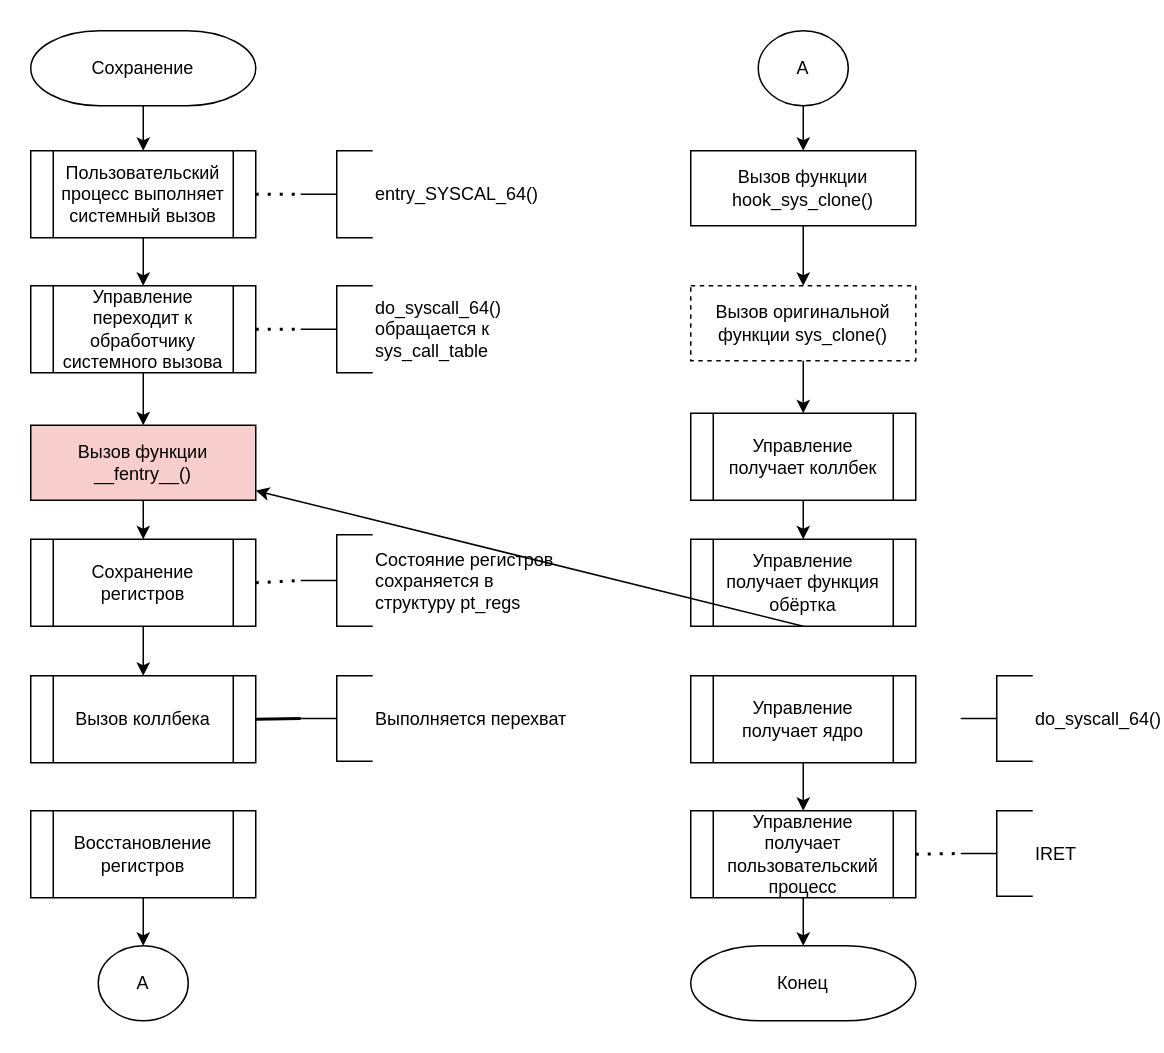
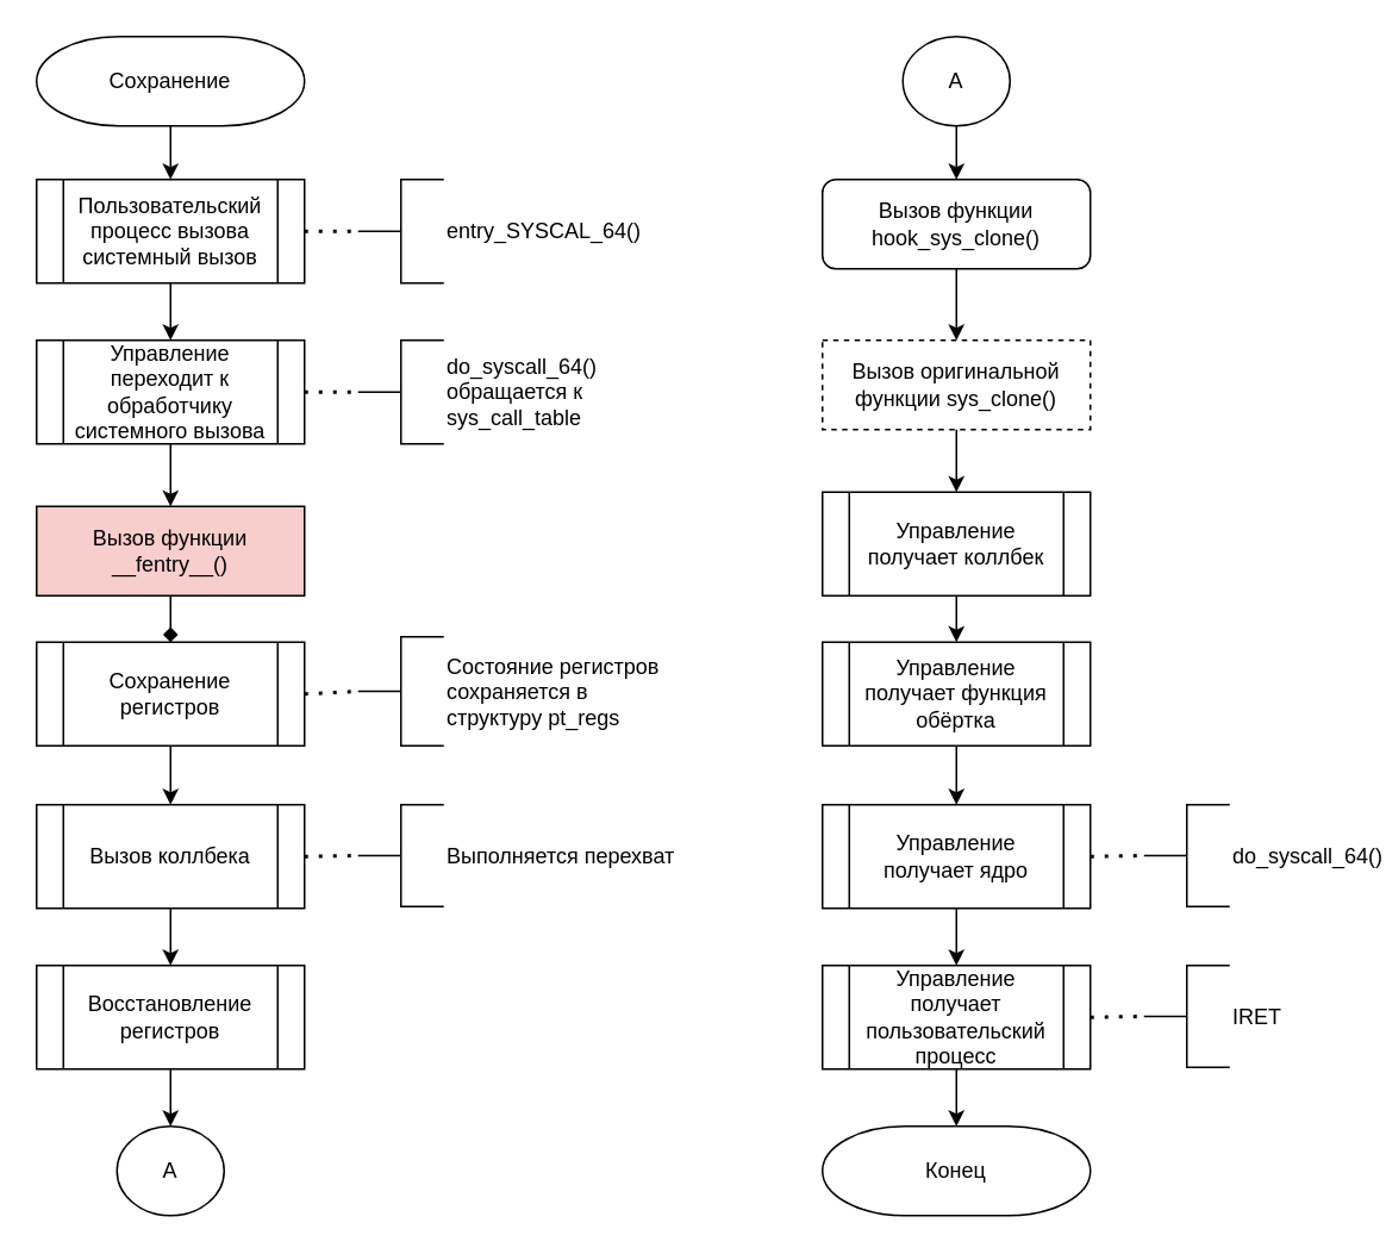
  <mxCell id="0" />
  <mxCell id="1" parent="0" />
  <mxCell id="2" value="Сохранение" style="strokeWidth=1;html=1;shape=mxgraph.flowchart.terminator;whiteSpace=wrap;" parent="1" vertex="1"><mxGeometry x="20" y="20" width="150" height="50" as="geometry" /></mxCell>
  <mxCell id="3" value="Вызов функции __fentry__()" style="rounded=0;whiteSpace=wrap;html=1;fillColor=#f8cecc;" parent="1" vertex="1"><mxGeometry x="20" y="283" width="150" height="50" as="geometry" /></mxCell>
- <mxCell id="4" value="&lt;div&gt;Вызов функции hook_sys_clone()&lt;br&gt;&lt;/div&gt;" style="rounded=0;whiteSpace=wrap;html=1;" parent="1" vertex="1"><mxGeometry x="460" y="100" width="150" height="50" as="geometry" /></mxCell>
+ <mxCell id="4" value="&lt;div&gt;Вызов функции hook_sys_clone()&lt;br&gt;&lt;/div&gt;" style="whiteSpace=wrap;html=1;rounded=1;" parent="1" vertex="1"><mxGeometry x="460" y="100" width="150" height="50" as="geometry" /></mxCell>
  <mxCell id="5" value="Вызов оригинальной функции sys_clone()" style="rounded=0;whiteSpace=wrap;html=1;dashed=1;" parent="1" vertex="1"><mxGeometry x="460" y="190" width="150" height="50" as="geometry" /></mxCell>
  <mxCell id="6" value="Конец" style="strokeWidth=1;html=1;shape=mxgraph.flowchart.terminator;whiteSpace=wrap;" parent="1" vertex="1"><mxGeometry x="460" y="630" width="150" height="50" as="geometry" /></mxCell>
  <mxCell id="7" value="" style="endArrow=classic;html=1;rounded=0;exitX=0.5;exitY=1;exitDx=0;exitDy=0;exitPerimeter=0;entryX=0.5;entryY=0;entryDx=0;entryDy=0;" parent="1" source="2" edge="1"><mxGeometry width="50" height="50" relative="1" as="geometry"><mxPoint x="300" y="260" as="sourcePoint" /><mxPoint x="95" y="100" as="targetPoint" /></mxGeometry></mxCell>
  <mxCell id="8" value="" style="endArrow=classic;html=1;rounded=0;exitX=0.5;exitY=1;exitDx=0;exitDy=0;" parent="1" source="27" edge="1"><mxGeometry width="50" height="50" relative="1" as="geometry"><mxPoint x="85" y="183" as="sourcePoint" /><mxPoint x="95" y="190" as="targetPoint" /></mxGeometry></mxCell>
  <mxCell id="9" value="" style="endArrow=classic;html=1;rounded=0;exitX=0.5;exitY=1;exitDx=0;exitDy=0;entryX=0.5;entryY=0;entryDx=0;entryDy=0;" parent="1" source="4" target="5" edge="1"><mxGeometry width="50" height="50" relative="1" as="geometry"><mxPoint x="525" y="173" as="sourcePoint" /><mxPoint x="420" y="393" as="targetPoint" /></mxGeometry></mxCell>
  <mxCell id="10" value="А" style="strokeWidth=1;html=1;shape=mxgraph.flowchart.start_2;whiteSpace=wrap;" parent="1" vertex="1"><mxGeometry x="65" y="630" width="60" height="50" as="geometry" /></mxCell>
  <mxCell id="11" value="А" style="strokeWidth=1;html=1;shape=mxgraph.flowchart.start_2;whiteSpace=wrap;" parent="1" vertex="1"><mxGeometry x="505" y="20" width="60" height="50" as="geometry" /></mxCell>
  <mxCell id="12" value="" style="endArrow=classic;html=1;rounded=0;exitX=0.5;exitY=1;exitDx=0;exitDy=0;exitPerimeter=0;entryX=0.5;entryY=0;entryDx=0;entryDy=0;" parent="1" source="11" target="4" edge="1"><mxGeometry width="50" height="50" relative="1" as="geometry"><mxPoint x="380" y="370" as="sourcePoint" /><mxPoint x="430" y="320" as="targetPoint" /></mxGeometry></mxCell>
  <mxCell id="13" value="" style="endArrow=classic;html=1;rounded=0;exitX=0.5;exitY=1;exitDx=0;exitDy=0;entryX=0.5;entryY=0;entryDx=0;entryDy=0;entryPerimeter=0;" parent="1" source="30" target="10" edge="1"><mxGeometry width="50" height="50" relative="1" as="geometry"><mxPoint x="85" y="583" as="sourcePoint" /><mxPoint x="340" y="363" as="targetPoint" /></mxGeometry></mxCell>
  <mxCell id="14" value="" style="endArrow=none;dashed=1;html=1;dashPattern=1 3;strokeWidth=2;rounded=0;exitX=1;exitY=0.5;exitDx=0;exitDy=0;entryX=0;entryY=0.5;entryDx=0;entryDy=0;entryPerimeter=0;" parent="1" source="27" target="15" edge="1"><mxGeometry width="50" height="50" relative="1" as="geometry"><mxPoint x="160" y="158" as="sourcePoint" /><mxPoint x="190" y="158" as="targetPoint" /></mxGeometry></mxCell>
  <mxCell id="15" value="entry_SYSCAL_64()" style="strokeWidth=1;html=1;shape=mxgraph.flowchart.annotation_2;align=left;labelPosition=right;pointerEvents=1;" parent="1" vertex="1"><mxGeometry x="200" y="100" width="48" height="58" as="geometry" /></mxCell>
  <mxCell id="16" value="" style="endArrow=none;dashed=1;html=1;dashPattern=1 3;strokeWidth=2;rounded=0;exitX=1;exitY=0.5;exitDx=0;exitDy=0;entryX=0;entryY=0.5;entryDx=0;entryDy=0;entryPerimeter=0;" parent="1" source="26" target="17" edge="1"><mxGeometry width="50" height="50" relative="1" as="geometry"><mxPoint x="160" y="240" as="sourcePoint" /><mxPoint x="190" y="240" as="targetPoint" /></mxGeometry></mxCell>
  <mxCell id="17" value="do_syscall_64() &lt;br&gt;обращается к &lt;br&gt;sys_call_table" style="strokeWidth=1;html=1;shape=mxgraph.flowchart.annotation_2;align=left;labelPosition=right;pointerEvents=1;" parent="1" vertex="1"><mxGeometry x="200" y="190" width="48" height="58" as="geometry" /></mxCell>
  <mxCell id="18" value="" style="endArrow=none;dashed=1;html=1;dashPattern=1 3;strokeWidth=2;rounded=0;exitX=1;exitY=0.5;exitDx=0;exitDy=0;entryX=0;entryY=0.5;entryDx=0;entryDy=0;entryPerimeter=0;" parent="1" source="29" target="19" edge="1"><mxGeometry width="50" height="50" relative="1" as="geometry"><mxPoint x="160" y="398" as="sourcePoint" /><mxPoint x="190" y="398" as="targetPoint" /></mxGeometry></mxCell>
  <mxCell id="19" value="Состояние регистров&lt;br&gt;сохраняется в &lt;br&gt;структуру pt_regs" style="strokeWidth=1;html=1;shape=mxgraph.flowchart.annotation_2;align=left;labelPosition=right;pointerEvents=1;" parent="1" vertex="1"><mxGeometry x="200" y="356" width="48" height="61" as="geometry" /></mxCell>
- <mxCell id="20" value="" style="endArrow=none;dashed=0;html=1;dashPattern=1 3;strokeWidth=2;rounded=0;exitX=1;exitY=0.5;exitDx=0;exitDy=0;entryX=0;entryY=0.5;entryDx=0;entryDy=0;entryPerimeter=0;" parent="1" source="28" target="21" edge="1"><mxGeometry width="50" height="50" relative="1" as="geometry"><mxPoint x="160" y="480" as="sourcePoint" /><mxPoint x="190" y="480" as="targetPoint" /></mxGeometry></mxCell>
+ <mxCell id="20" value="" style="endArrow=none;dashed=1;html=1;dashPattern=1 3;strokeWidth=2;rounded=0;exitX=1;exitY=0.5;exitDx=0;exitDy=0;entryX=0;entryY=0.5;entryDx=0;entryDy=0;entryPerimeter=0;" parent="1" source="28" target="21" edge="1"><mxGeometry width="50" height="50" relative="1" as="geometry"><mxPoint x="160" y="480" as="sourcePoint" /><mxPoint x="190" y="480" as="targetPoint" /></mxGeometry></mxCell>
  <mxCell id="21" value="Выполняется перехват" style="strokeWidth=1;html=1;shape=mxgraph.flowchart.annotation_2;align=left;labelPosition=right;pointerEvents=1;" parent="1" vertex="1"><mxGeometry x="200" y="450" width="48" height="57" as="geometry" /></mxCell>
+ <mxCell id="22" value="" style="endArrow=none;dashed=1;html=1;dashPattern=1 3;strokeWidth=2;rounded=0;exitX=1;exitY=0.5;exitDx=0;exitDy=0;entryX=0;entryY=0.5;entryDx=0;entryDy=0;entryPerimeter=0;" parent="1" source="37" target="23" edge="1"><mxGeometry width="50" height="50" relative="1" as="geometry"><mxPoint x="600" y="470" as="sourcePoint" /><mxPoint x="630" y="470" as="targetPoint" /></mxGeometry></mxCell>
  <mxCell id="23" value="do_syscall_64()" style="strokeWidth=1;html=1;shape=mxgraph.flowchart.annotation_2;align=left;labelPosition=right;pointerEvents=1;" parent="1" vertex="1"><mxGeometry x="640" y="450" width="48" height="57" as="geometry" /></mxCell>
  <mxCell id="24" value="" style="endArrow=none;dashed=1;html=1;dashPattern=1 3;strokeWidth=2;rounded=0;exitX=1;exitY=0.5;exitDx=0;exitDy=0;entryX=0;entryY=0.5;entryDx=0;entryDy=0;entryPerimeter=0;" parent="1" source="38" target="25" edge="1"><mxGeometry width="50" height="50" relative="1" as="geometry"><mxPoint x="600" y="550" as="sourcePoint" /><mxPoint x="630" y="550" as="targetPoint" /></mxGeometry></mxCell>
  <mxCell id="25" value="IRET" style="strokeWidth=1;html=1;shape=mxgraph.flowchart.annotation_2;align=left;labelPosition=right;pointerEvents=1;" parent="1" vertex="1"><mxGeometry x="640" y="540" width="48" height="57" as="geometry" /></mxCell>
  <mxCell id="26" value="&lt;div&gt;Управление переходит к обработчику системного вызова&lt;/div&gt;" style="shape=process;whiteSpace=wrap;html=1;backgroundOutline=1;rounded=0;" parent="1" vertex="1"><mxGeometry x="20" y="190" width="150" height="58" as="geometry" /></mxCell>
- <mxCell id="27" value="Пользовательский процесс выполняет системный вызов" style="shape=process;whiteSpace=wrap;html=1;backgroundOutline=1;rounded=0;" parent="1" vertex="1"><mxGeometry x="20" y="100" width="150" height="58" as="geometry" /></mxCell>
+ <mxCell id="27" value="Пользовательский процесс вызова системный вызов" style="shape=process;whiteSpace=wrap;html=1;backgroundOutline=1;rounded=0;" parent="1" vertex="1"><mxGeometry x="20" y="100" width="150" height="58" as="geometry" /></mxCell>
  <mxCell id="28" value="Вызов коллбека" style="shape=process;whiteSpace=wrap;html=1;backgroundOutline=1;rounded=0;" parent="1" vertex="1"><mxGeometry x="20" y="450" width="150" height="58" as="geometry" /></mxCell>
  <mxCell id="29" value="Сохранение регистров" style="shape=process;whiteSpace=wrap;html=1;backgroundOutline=1;rounded=0;" parent="1" vertex="1"><mxGeometry x="20" y="359" width="150" height="58" as="geometry" /></mxCell>
  <mxCell id="30" value="Восстановление регистров" style="shape=process;whiteSpace=wrap;html=1;backgroundOutline=1;rounded=0;" parent="1" vertex="1"><mxGeometry x="20" y="540" width="150" height="58" as="geometry" /></mxCell>
  <mxCell id="31" value="" style="endArrow=classic;html=1;rounded=0;exitX=0.5;exitY=1;exitDx=0;exitDy=0;entryX=0.5;entryY=0;entryDx=0;entryDy=0;" parent="1" source="26" target="3" edge="1"><mxGeometry width="50" height="50" relative="1" as="geometry"><mxPoint x="350" y="360" as="sourcePoint" /><mxPoint x="400" y="310" as="targetPoint" /></mxGeometry></mxCell>
- <mxCell id="32" value="" style="endArrow=classic;html=1;rounded=0;exitX=0.5;exitY=1;exitDx=0;exitDy=0;entryX=0.5;entryY=0;entryDx=0;entryDy=0;" parent="1" source="3" target="29" edge="1"><mxGeometry width="50" height="50" relative="1" as="geometry"><mxPoint x="350" y="360" as="sourcePoint" /><mxPoint x="400" y="310" as="targetPoint" /></mxGeometry></mxCell>
+ <mxCell id="32" value="" style="endArrow=diamond;html=1;rounded=0;exitX=0.5;exitY=1;exitDx=0;exitDy=0;entryX=0.5;entryY=0;entryDx=0;entryDy=0;" parent="1" source="3" target="29" edge="1"><mxGeometry width="50" height="50" relative="1" as="geometry"><mxPoint x="350" y="360" as="sourcePoint" /><mxPoint x="400" y="310" as="targetPoint" /></mxGeometry></mxCell>
  <mxCell id="33" value="" style="endArrow=classic;html=1;rounded=0;exitX=0.5;exitY=1;exitDx=0;exitDy=0;entryX=0.5;entryY=0;entryDx=0;entryDy=0;" parent="1" source="29" target="28" edge="1"><mxGeometry width="50" height="50" relative="1" as="geometry"><mxPoint x="350" y="360" as="sourcePoint" /><mxPoint x="400" y="310" as="targetPoint" /></mxGeometry></mxCell>
+ <mxCell id="34" value="" style="endArrow=classic;html=1;rounded=0;exitX=0.5;exitY=1;exitDx=0;exitDy=0;entryX=0.5;entryY=0;entryDx=0;entryDy=0;" parent="1" source="28" target="30" edge="1"><mxGeometry width="50" height="50" relative="1" as="geometry"><mxPoint x="350" y="360" as="sourcePoint" /><mxPoint x="400" y="310" as="targetPoint" /></mxGeometry></mxCell>
  <mxCell id="35" value="Управление получает коллбек" style="shape=process;whiteSpace=wrap;html=1;backgroundOutline=1;rounded=0;" parent="1" vertex="1"><mxGeometry x="460" y="275" width="150" height="58" as="geometry" /></mxCell>
  <mxCell id="36" value="Управление получает функция обёртка" style="shape=process;whiteSpace=wrap;html=1;backgroundOutline=1;rounded=0;" parent="1" vertex="1"><mxGeometry x="460" y="359" width="150" height="58" as="geometry" /></mxCell>
  <mxCell id="37" value="Управление получает ядро" style="shape=process;whiteSpace=wrap;html=1;backgroundOutline=1;rounded=0;" parent="1" vertex="1"><mxGeometry x="460" y="450" width="150" height="58" as="geometry" /></mxCell>
  <mxCell id="38" value="Управление получает пользовательский процесс" style="shape=process;whiteSpace=wrap;html=1;backgroundOutline=1;rounded=0;" parent="1" vertex="1"><mxGeometry x="460" y="540" width="150" height="58" as="geometry" /></mxCell>
  <mxCell id="39" value="" style="endArrow=classic;html=1;rounded=0;exitX=0.5;exitY=1;exitDx=0;exitDy=0;entryX=0.5;entryY=0;entryDx=0;entryDy=0;" parent="1" source="5" target="35" edge="1"><mxGeometry width="50" height="50" relative="1" as="geometry"><mxPoint x="350" y="360" as="sourcePoint" /><mxPoint x="400" y="310" as="targetPoint" /></mxGeometry></mxCell>
  <mxCell id="40" value="" style="endArrow=classic;html=1;rounded=0;exitX=0.5;exitY=1;exitDx=0;exitDy=0;entryX=0.5;entryY=0;entryDx=0;entryDy=0;" parent="1" source="35" target="36" edge="1"><mxGeometry width="50" height="50" relative="1" as="geometry"><mxPoint x="350" y="410" as="sourcePoint" /><mxPoint x="400" y="360" as="targetPoint" /></mxGeometry></mxCell>
- <mxCell id="41" value="" style="endArrow=classic;html=1;rounded=0;exitX=0.5;exitY=1;exitDx=0;exitDy=0;" parent="1" source="36" target="3" edge="1"><mxGeometry width="50" height="50" relative="1" as="geometry"><mxPoint x="350" y="410" as="sourcePoint" /><mxPoint x="400" y="360" as="targetPoint" /></mxGeometry></mxCell>
+ <mxCell id="41" value="" style="endArrow=classic;html=1;rounded=0;exitX=0.5;exitY=1;exitDx=0;exitDy=0;entryX=0.5;entryY=0;entryDx=0;entryDy=0;" parent="1" source="36" target="37" edge="1"><mxGeometry width="50" height="50" relative="1" as="geometry"><mxPoint x="350" y="410" as="sourcePoint" /><mxPoint x="400" y="360" as="targetPoint" /></mxGeometry></mxCell>
  <mxCell id="42" value="" style="endArrow=classic;html=1;rounded=0;exitX=0.5;exitY=1;exitDx=0;exitDy=0;entryX=0.5;entryY=0;entryDx=0;entryDy=0;" parent="1" source="37" target="38" edge="1"><mxGeometry width="50" height="50" relative="1" as="geometry"><mxPoint x="350" y="410" as="sourcePoint" /><mxPoint x="400" y="360" as="targetPoint" /></mxGeometry></mxCell>
  <mxCell id="43" value="" style="endArrow=classic;html=1;rounded=0;exitX=0.5;exitY=1;exitDx=0;exitDy=0;entryX=0.5;entryY=0;entryDx=0;entryDy=0;entryPerimeter=0;" parent="1" source="38" target="6" edge="1"><mxGeometry width="50" height="50" relative="1" as="geometry"><mxPoint x="350" y="410" as="sourcePoint" /><mxPoint x="400" y="360" as="targetPoint" /></mxGeometry></mxCell>
